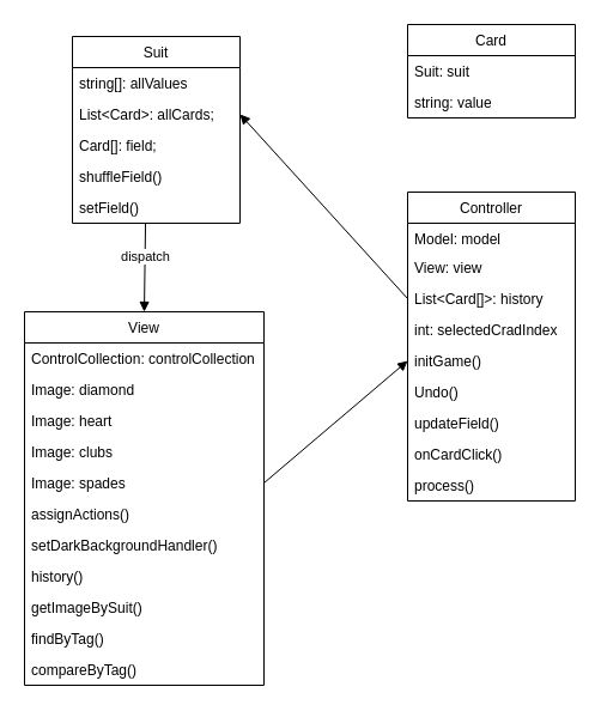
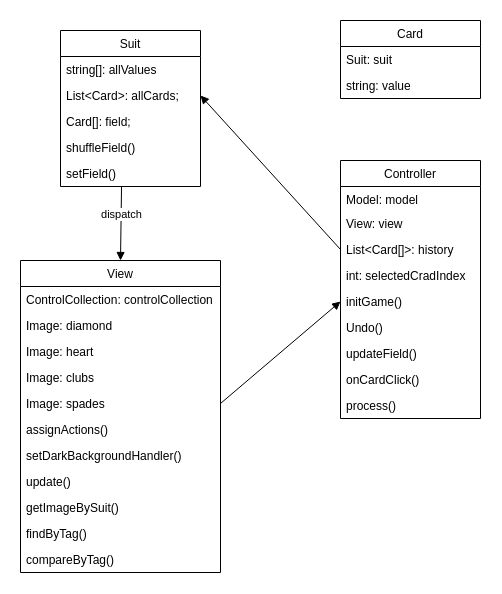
  <mxCell id="0" />
  <mxCell id="1" parent="0" />
  <mxCell id="2" value="Suit" style="swimlane;fontStyle=0;childLayout=stackLayout;horizontal=1;startSize=26;fillColor=none;horizontalStack=0;resizeParent=1;resizeParentMax=0;resizeLast=0;collapsible=1;marginBottom=0;" vertex="1" parent="1"><mxGeometry x="60" y="30" width="140" height="156" as="geometry" /></mxCell>
  <mxCell id="3" value="string[]: allValues " style="text;strokeColor=none;fillColor=none;align=left;verticalAlign=top;spacingLeft=4;spacingRight=4;overflow=hidden;rotatable=0;points=[[0,0.5],[1,0.5]];portConstraint=eastwest;" vertex="1" parent="2"><mxGeometry y="26" width="140" height="26" as="geometry" /></mxCell>
  <mxCell id="4" value="List&lt;Card&gt;: allCards;" style="text;strokeColor=none;fillColor=none;align=left;verticalAlign=top;spacingLeft=4;spacingRight=4;overflow=hidden;rotatable=0;points=[[0,0.5],[1,0.5]];portConstraint=eastwest;" vertex="1" parent="2"><mxGeometry y="52" width="140" height="26" as="geometry" /></mxCell>
  <mxCell id="5" value="Card[]: field;" style="text;strokeColor=none;fillColor=none;align=left;verticalAlign=top;spacingLeft=4;spacingRight=4;overflow=hidden;rotatable=0;points=[[0,0.5],[1,0.5]];portConstraint=eastwest;" vertex="1" parent="2"><mxGeometry y="78" width="140" height="26" as="geometry" /></mxCell>
  <mxCell id="6" value="shuffleField()" style="text;strokeColor=none;fillColor=none;align=left;verticalAlign=top;spacingLeft=4;spacingRight=4;overflow=hidden;rotatable=0;points=[[0,0.5],[1,0.5]];portConstraint=eastwest;" vertex="1" parent="2"><mxGeometry y="104" width="140" height="26" as="geometry" /></mxCell>
  <mxCell id="7" value="setField()" style="text;strokeColor=none;fillColor=none;align=left;verticalAlign=top;spacingLeft=4;spacingRight=4;overflow=hidden;rotatable=0;points=[[0,0.5],[1,0.5]];portConstraint=eastwest;" vertex="1" parent="2"><mxGeometry y="130" width="140" height="26" as="geometry" /></mxCell>
  <mxCell id="8" value="View" style="swimlane;fontStyle=0;childLayout=stackLayout;horizontal=1;startSize=26;fillColor=none;horizontalStack=0;resizeParent=1;resizeParentMax=0;resizeLast=0;collapsible=1;marginBottom=0;rounded=0;resizeHeight=1;moveCells=0;" vertex="1" parent="1"><mxGeometry x="20" y="260" width="200" height="312" as="geometry"><mxRectangle x="70" y="350" width="60" height="26" as="alternateBounds" /></mxGeometry></mxCell>
  <mxCell id="9" value="ControlCollection: controlCollection " style="text;strokeColor=none;fillColor=none;align=left;verticalAlign=top;spacingLeft=4;spacingRight=4;overflow=hidden;rotatable=0;points=[[0,0.5],[1,0.5]];portConstraint=eastwest;" vertex="1" parent="8"><mxGeometry y="26" width="200" height="26" as="geometry" /></mxCell>
  <mxCell id="10" value="Image: diamond" style="text;strokeColor=none;fillColor=none;align=left;verticalAlign=top;spacingLeft=4;spacingRight=4;overflow=hidden;rotatable=0;points=[[0,0.5],[1,0.5]];portConstraint=eastwest;" vertex="1" parent="8"><mxGeometry y="52" width="200" height="26" as="geometry" /></mxCell>
  <mxCell id="11" value="Image: heart" style="text;strokeColor=none;fillColor=none;align=left;verticalAlign=top;spacingLeft=4;spacingRight=4;overflow=hidden;rotatable=0;points=[[0,0.5],[1,0.5]];portConstraint=eastwest;" vertex="1" parent="8"><mxGeometry y="78" width="200" height="26" as="geometry" /></mxCell>
  <mxCell id="12" value="Image: clubs" style="text;strokeColor=none;fillColor=none;align=left;verticalAlign=top;spacingLeft=4;spacingRight=4;overflow=hidden;rotatable=0;points=[[0,0.5],[1,0.5]];portConstraint=eastwest;" vertex="1" parent="8"><mxGeometry y="104" width="200" height="26" as="geometry" /></mxCell>
  <mxCell id="13" value="Image: spades" style="text;strokeColor=none;fillColor=none;align=left;verticalAlign=top;spacingLeft=4;spacingRight=4;overflow=hidden;rotatable=0;points=[[0,0.5],[1,0.5]];portConstraint=eastwest;" vertex="1" parent="8"><mxGeometry y="130" width="200" height="26" as="geometry" /></mxCell>
  <mxCell id="14" value="assignActions()" style="text;strokeColor=none;fillColor=none;align=left;verticalAlign=top;spacingLeft=4;spacingRight=4;overflow=hidden;rotatable=0;points=[[0,0.5],[1,0.5]];portConstraint=eastwest;" vertex="1" parent="8"><mxGeometry y="156" width="200" height="26" as="geometry" /></mxCell>
  <mxCell id="15" value="setDarkBackgroundHandler()" style="text;strokeColor=none;fillColor=none;align=left;verticalAlign=top;spacingLeft=4;spacingRight=4;overflow=hidden;rotatable=0;points=[[0,0.5],[1,0.5]];portConstraint=eastwest;" vertex="1" parent="8"><mxGeometry y="182" width="200" height="26" as="geometry" /></mxCell>
- <mxCell id="16" value="history()" style="text;strokeColor=none;fillColor=none;align=left;verticalAlign=top;spacingLeft=4;spacingRight=4;overflow=hidden;rotatable=0;points=[[0,0.5],[1,0.5]];portConstraint=eastwest;" vertex="1" parent="8"><mxGeometry y="208" width="200" height="26" as="geometry" /></mxCell>
+ <mxCell id="16" value="update()" style="text;strokeColor=none;fillColor=none;align=left;verticalAlign=top;spacingLeft=4;spacingRight=4;overflow=hidden;rotatable=0;points=[[0,0.5],[1,0.5]];portConstraint=eastwest;" vertex="1" parent="8"><mxGeometry y="208" width="200" height="26" as="geometry" /></mxCell>
  <mxCell id="17" value="getImageBySuit()" style="text;strokeColor=none;fillColor=none;align=left;verticalAlign=top;spacingLeft=4;spacingRight=4;overflow=hidden;rotatable=0;points=[[0,0.5],[1,0.5]];portConstraint=eastwest;" vertex="1" parent="8"><mxGeometry y="234" width="200" height="26" as="geometry" /></mxCell>
  <mxCell id="18" value="findByTag()" style="text;strokeColor=none;fillColor=none;align=left;verticalAlign=top;spacingLeft=4;spacingRight=4;overflow=hidden;rotatable=0;points=[[0,0.5],[1,0.5]];portConstraint=eastwest;" vertex="1" parent="8"><mxGeometry y="260" width="200" height="26" as="geometry" /></mxCell>
  <mxCell id="19" value="compareByTag()" style="text;strokeColor=none;fillColor=none;align=left;verticalAlign=top;spacingLeft=4;spacingRight=4;overflow=hidden;rotatable=0;points=[[0,0.5],[1,0.5]];portConstraint=eastwest;" vertex="1" parent="8"><mxGeometry y="286" width="200" height="26" as="geometry" /></mxCell>
  <mxCell id="20" value="Controller" style="swimlane;fontStyle=0;childLayout=stackLayout;horizontal=1;startSize=26;fillColor=none;horizontalStack=0;resizeParent=1;resizeParentMax=0;resizeLast=0;collapsible=1;marginBottom=0;" vertex="1" parent="1"><mxGeometry x="340" y="160" width="140" height="258" as="geometry" /></mxCell>
  <mxCell id="21" value="Model: model" style="text;strokeColor=none;fillColor=none;align=left;verticalAlign=top;spacingLeft=4;spacingRight=4;overflow=hidden;rotatable=0;points=[[0,0.5],[1,0.5]];portConstraint=eastwest;" vertex="1" parent="20"><mxGeometry y="26" width="140" height="24" as="geometry" /></mxCell>
  <mxCell id="22" value="View: view" style="text;strokeColor=none;fillColor=none;align=left;verticalAlign=top;spacingLeft=4;spacingRight=4;overflow=hidden;rotatable=0;points=[[0,0.5],[1,0.5]];portConstraint=eastwest;" vertex="1" parent="20"><mxGeometry y="50" width="140" height="26" as="geometry" /></mxCell>
  <mxCell id="23" value="List&lt;Card[]&gt;: history" style="text;strokeColor=none;fillColor=none;align=left;verticalAlign=top;spacingLeft=4;spacingRight=4;overflow=hidden;rotatable=0;points=[[0,0.5],[1,0.5]];portConstraint=eastwest;" vertex="1" parent="20"><mxGeometry y="76" width="140" height="26" as="geometry" /></mxCell>
  <mxCell id="24" value="int: selectedCradIndex " style="text;strokeColor=none;fillColor=none;align=left;verticalAlign=top;spacingLeft=4;spacingRight=4;overflow=hidden;rotatable=0;points=[[0,0.5],[1,0.5]];portConstraint=eastwest;" vertex="1" parent="20"><mxGeometry y="102" width="140" height="26" as="geometry" /></mxCell>
  <mxCell id="25" value="initGame()" style="text;strokeColor=none;fillColor=none;align=left;verticalAlign=top;spacingLeft=4;spacingRight=4;overflow=hidden;rotatable=0;points=[[0,0.5],[1,0.5]];portConstraint=eastwest;" vertex="1" parent="20"><mxGeometry y="128" width="140" height="26" as="geometry" /></mxCell>
  <mxCell id="26" value="Undo()" style="text;strokeColor=none;fillColor=none;align=left;verticalAlign=top;spacingLeft=4;spacingRight=4;overflow=hidden;rotatable=0;points=[[0,0.5],[1,0.5]];portConstraint=eastwest;" vertex="1" parent="20"><mxGeometry y="154" width="140" height="26" as="geometry" /></mxCell>
  <mxCell id="27" value="updateField()" style="text;strokeColor=none;fillColor=none;align=left;verticalAlign=top;spacingLeft=4;spacingRight=4;overflow=hidden;rotatable=0;points=[[0,0.5],[1,0.5]];portConstraint=eastwest;" vertex="1" parent="20"><mxGeometry y="180" width="140" height="26" as="geometry" /></mxCell>
  <mxCell id="28" value="onCardClick()" style="text;strokeColor=none;fillColor=none;align=left;verticalAlign=top;spacingLeft=4;spacingRight=4;overflow=hidden;rotatable=0;points=[[0,0.5],[1,0.5]];portConstraint=eastwest;" vertex="1" parent="20"><mxGeometry y="206" width="140" height="26" as="geometry" /></mxCell>
  <mxCell id="29" value="process()" style="text;strokeColor=none;fillColor=none;align=left;verticalAlign=top;spacingLeft=4;spacingRight=4;overflow=hidden;rotatable=0;points=[[0,0.5],[1,0.5]];portConstraint=eastwest;" vertex="1" parent="20"><mxGeometry y="232" width="140" height="26" as="geometry" /></mxCell>
  <mxCell id="30" value="Card" style="swimlane;fontStyle=0;childLayout=stackLayout;horizontal=1;startSize=26;fillColor=none;horizontalStack=0;resizeParent=1;resizeParentMax=0;resizeLast=0;collapsible=1;marginBottom=0;" vertex="1" parent="1"><mxGeometry x="340" y="20" width="140" height="78" as="geometry" /></mxCell>
  <mxCell id="31" value="Suit: suit" style="text;strokeColor=none;fillColor=none;align=left;verticalAlign=top;spacingLeft=4;spacingRight=4;overflow=hidden;rotatable=0;points=[[0,0.5],[1,0.5]];portConstraint=eastwest;" vertex="1" parent="30"><mxGeometry y="26" width="140" height="26" as="geometry" /></mxCell>
  <mxCell id="32" value="string: value" style="text;strokeColor=none;fillColor=none;align=left;verticalAlign=top;spacingLeft=4;spacingRight=4;overflow=hidden;rotatable=0;points=[[0,0.5],[1,0.5]];portConstraint=eastwest;" vertex="1" parent="30"><mxGeometry y="52" width="140" height="26" as="geometry" /></mxCell>
  <mxCell id="33" value="dispatch" style="html=1;verticalAlign=bottom;endArrow=block;rounded=0;exitX=0.436;exitY=1;exitDx=0;exitDy=0;exitPerimeter=0;entryX=0.5;entryY=0;entryDx=0;entryDy=0;" edge="1" parent="1" source="7" target="8"><mxGeometry width="80" relative="1" as="geometry"><mxPoint x="320" y="370" as="sourcePoint" /><mxPoint x="400" y="370" as="targetPoint" /></mxGeometry></mxCell>
  <mxCell id="34" value="" style="html=1;verticalAlign=bottom;endArrow=block;rounded=0;exitX=0;exitY=0.5;exitDx=0;exitDy=0;entryX=1;entryY=0.5;entryDx=0;entryDy=0;" edge="1" parent="1" source="23" target="4"><mxGeometry width="80" relative="1" as="geometry"><mxPoint x="320" y="370" as="sourcePoint" /><mxPoint x="400" y="370" as="targetPoint" /></mxGeometry></mxCell>
  <mxCell id="35" value="" style="html=1;verticalAlign=bottom;endArrow=block;rounded=0;entryX=0;entryY=0.5;entryDx=0;entryDy=0;exitX=1;exitY=0.5;exitDx=0;exitDy=0;" edge="1" parent="1" source="13" target="25"><mxGeometry width="80" relative="1" as="geometry"><mxPoint x="220" y="429" as="sourcePoint" /><mxPoint x="280" y="350" as="targetPoint" /></mxGeometry></mxCell>
